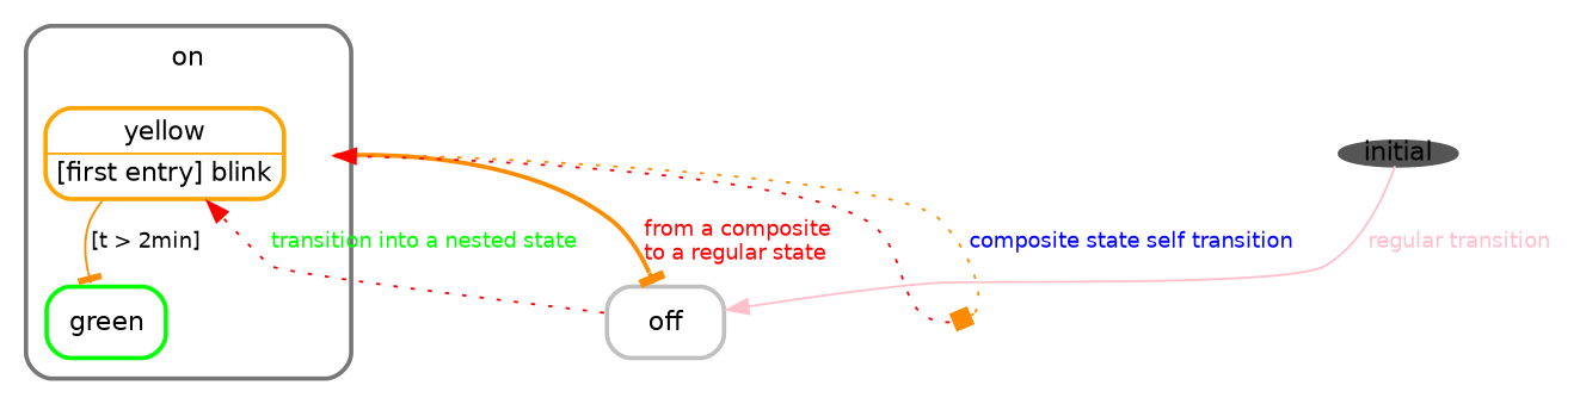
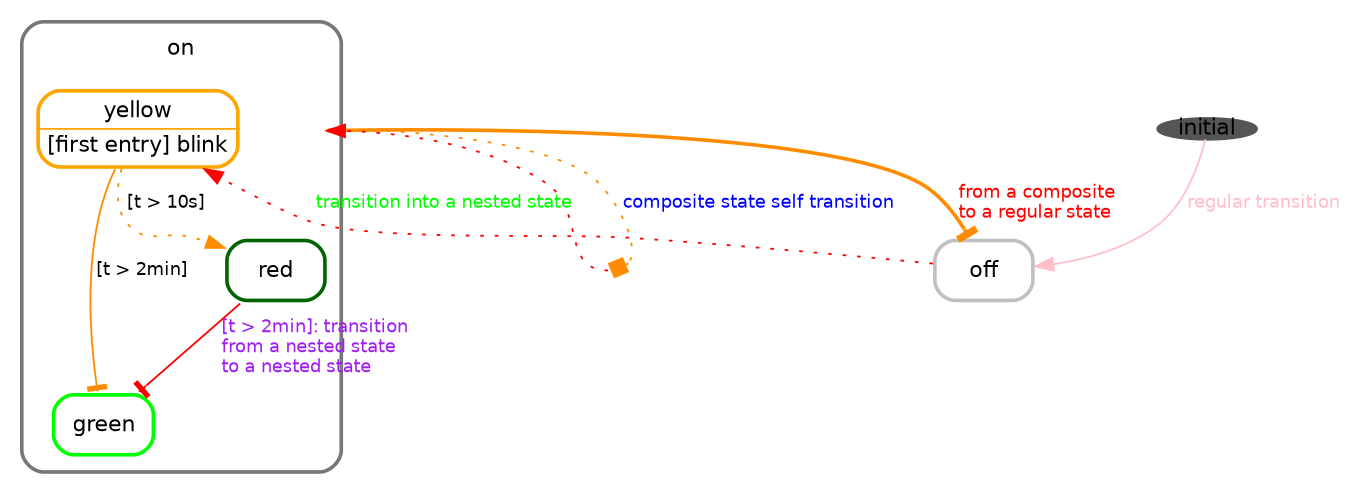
  digraph {
    compound=true
    fontname=Helvetica
    fontsize=12
    nodesep=0.3
    ordering=out
    penwidth=2.0
    ranksep=0.1
    splines=true
    node [fillcolor="#FFFFFF01" fontname=Helvetica fontsize=12 margin=0 penwidth=2.0 shape=plaintext style=filled]
    edge [arrowhead=tee color=darkorange fontname=Helvetica fontsize=10 style=dotted]
    on [fixedsize=true height=0 shape=point style=invis width=0]
+   n2 [color=darkgreen label=<       <table align="center" cellborder="0" border="2" style="rounded" width="48">         <tr><td width="48" cellpadding="7">red</td></tr>       </table>     >]
    n3 [color=orange label=<       <table align="center" cellborder="0" border="2" style="rounded" width="48">         <tr><td width="48" cellpadding="2">yellow</td></tr>           <hr/><tr><td align="left" cellpadding="2">[first entry] blink</td></tr>       </table>     >]
    n4 [color=green label=<       <table align="center" cellborder="0" border="2" style="rounded" width="48">         <tr><td width="48" cellpadding="7">green</td></tr>       </table>     >]
    self_tr_on_on_3 [fixedsize=true height=0 shape=point style=invis width=0 margin=""]
    n6 [color=grey label=<       <table align="center" cellborder="0" border="2" style="rounded" width="48">         <tr><td width="48" cellpadding="7">off</td></tr>       </table>     >]
    initial [color="#555555" fillcolor="#555555" fixedsize=true height=0.15 shape=ellipse margin=""]
    subgraph cluster_1 {
      color="#777777"
      label=<       <table cellborder="0" border="0">         <tr><td>on</td></tr>       </table>       >
      style=rounded
      on
+     n2
      n3
      n4
    }
    on -> self_tr_on_on_3 [arrowhead=box fontcolor=blue headport=e label="composite state self transition   \l" tailport=e]
    on -> n6 [fontcolor=red label="from a composite   \lto a regular state   \l" style=bold]
+   n2 -> n4 [color=red fontcolor=purple label="[t > 2min]: transition    \lfrom a nested state   \lto a nested state   \l" style=solid]
+   n3 -> n2 [arrowhead=normal label="[t > 10s]   \l"]
    n3 -> n4 [label="[t > 2min]   \l" style=solid]
    self_tr_on_on_3 -> on [arrowhead=normal color=red tailport=w]
    n6 -> n3 [arrowhead=normal color=red fontcolor=green label="transition into a nested state   \l"]
    initial -> n6 [color=pink fontcolor=pink label="regular transition   \l" arrowhead="" style=""]
  }
